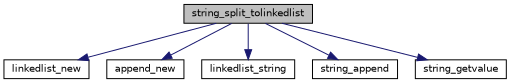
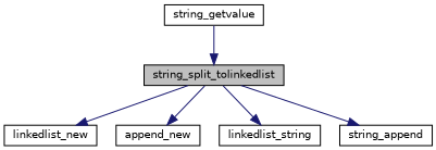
  digraph {
    rankdir=TB
    node [color=black fillcolor=white fontname=Helvetica fontsize=10 shape=record style=filled]
    edge [color=midnightblue fontname=Helvetica fontsize=10 labelfontname=Helvetica labelfontsize=10 style=solid]
    n1 [fillcolor=grey75 fontcolor=black height=0.2 label=string_split_tolinkedlist width=0.4]
    n2 [height=0.2 label=linkedlist_new width=0.4]
    n3 [height=0.2 label=append_new width=0.4]
    n4 [height=0.2 label=linkedlist_string width=0.4]
    n5 [height=0.2 label=string_append width=0.4]
    n6 [height=0.2 label=string_getvalue width=0.4]
    n1 -> n2
    n1 -> n3
    n1 -> n4
    n1 -> n5
-   n1 -> n6
+   n6 -> n1
  }
